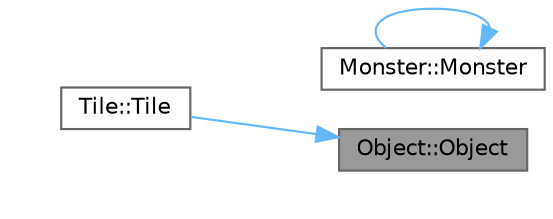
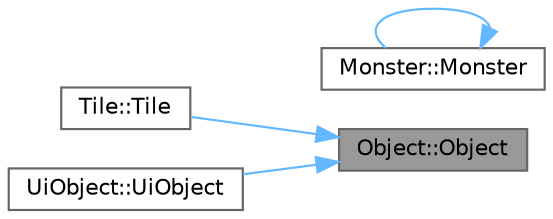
  digraph {
    rankdir=RL
    node [color=grey40 fillcolor=white fontname=Helvetica fontsize=10 shape=box style=filled]
    edge [color=steelblue1 dir=back fontname=Helvetica fontsize=10 labelfontname=Helvetica labelfontsize=10 style=solid]
    n1 [color=gray40 fillcolor=grey60 fontcolor=black height=0.2 label="Object::Object" width=0.4]
    n2 [height=0.2 label="Tile::Tile" width=0.4]
+   n3 [height=0.2 label="UiObject::UiObject" width=0.4]
    n4 [height=0.2 label="Monster::Monster" width=0.4]
    n1 -> n2
+   n1 -> n3
    n4 -> n4
  }
